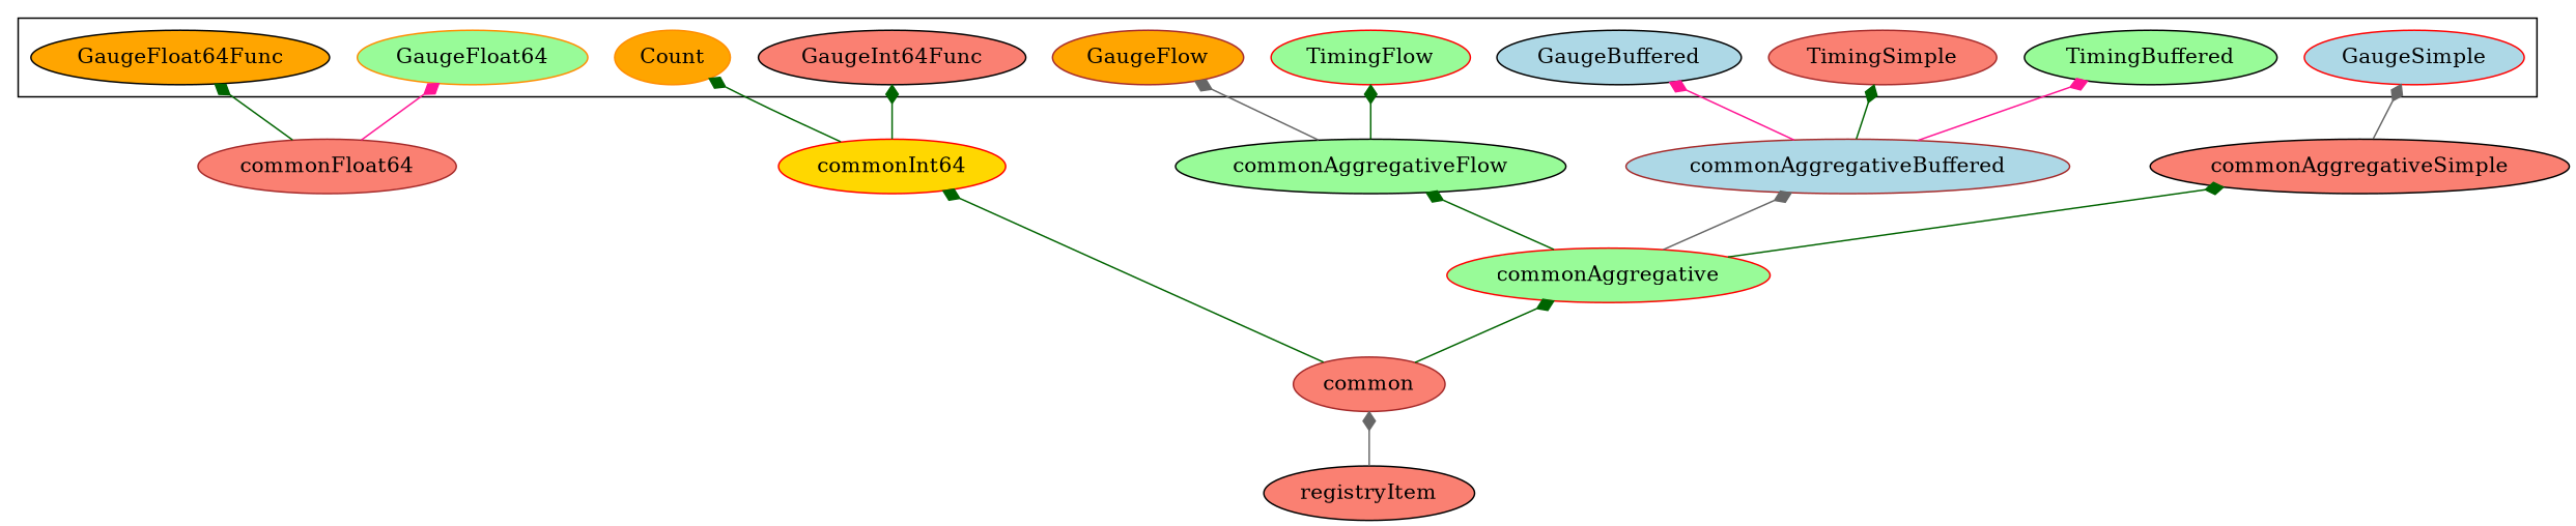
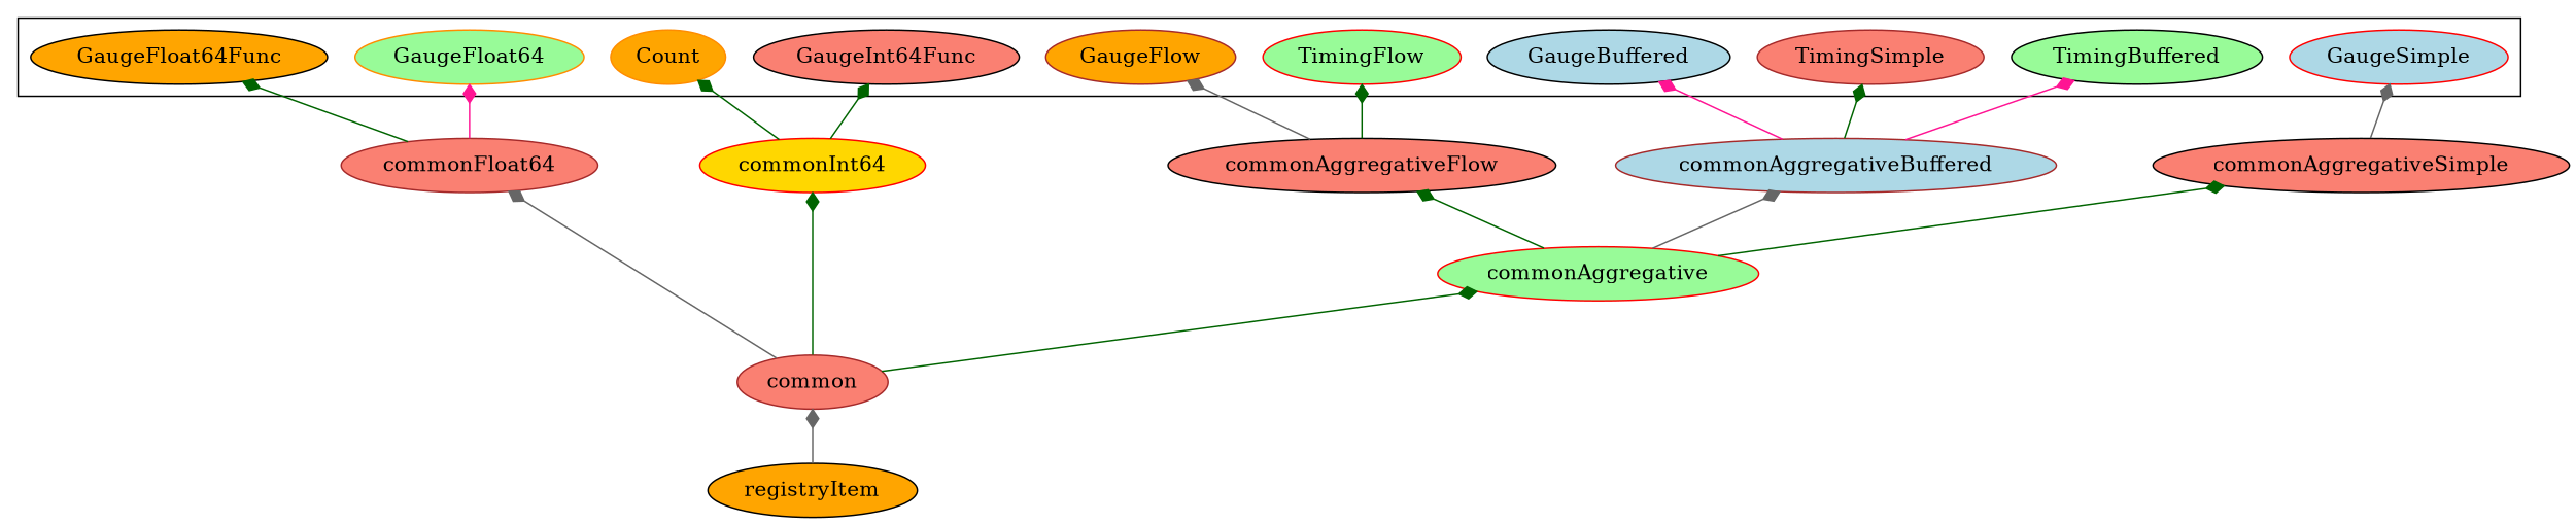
  digraph {
    node [color=black fillcolor=palegreen style=filled]
    edge [arrowhead=none arrowtail=diamond color=darkgreen dir=back]
    GaugeFloat64 [color=darkorange]
    GaugeFloat64Func [fillcolor=orange]
    GaugeInt64Func [fillcolor=salmon]
    Count [color=darkorange fillcolor=orange]
    TimingFlow [color=red]
    TimingBuffered
    TimingSimple [color=brown fillcolor=salmon]
    GaugeFlow [color=brown fillcolor=orange]
    GaugeBuffered [fillcolor=lightblue]
    GaugeSimple [color=red fillcolor=lightblue]
    commonFloat64 [color=brown fillcolor=salmon]
    commonInt64 [color=red fillcolor=gold]
-   commonAggregativeFlow
+   commonAggregativeFlow [fillcolor=salmon]
    commonAggregativeBuffered [color=brown fillcolor=lightblue]
    commonAggregativeSimple [fillcolor=salmon]
    commonAggregative [color=red]
    common [color=brown fillcolor=salmon]
-   registryItem [fillcolor=salmon]
+   registryItem [fillcolor=orange]
    subgraph cluster_1 {
      GaugeFloat64
      GaugeFloat64Func
      GaugeInt64Func
      Count
      TimingFlow
      TimingBuffered
      TimingSimple
      GaugeFlow
      GaugeBuffered
      GaugeSimple
    }
    GaugeFloat64 -> commonFloat64 [color=deeppink]
    GaugeFloat64Func -> commonFloat64
    GaugeInt64Func -> commonInt64
    Count -> commonInt64
    TimingFlow -> commonAggregativeFlow
    TimingBuffered -> commonAggregativeBuffered [color=deeppink]
    TimingSimple -> commonAggregativeBuffered
    GaugeFlow -> commonAggregativeFlow [color=gray40]
    GaugeBuffered -> commonAggregativeBuffered [color=deeppink]
    GaugeSimple -> commonAggregativeSimple [color=gray40]
+   commonFloat64 -> common [color=gray40]
    commonInt64 -> common
    commonAggregativeFlow -> commonAggregative
    commonAggregativeBuffered -> commonAggregative [color=gray40]
    commonAggregativeSimple -> commonAggregative
    commonAggregative -> common
    common -> registryItem [color=gray40]
  }
